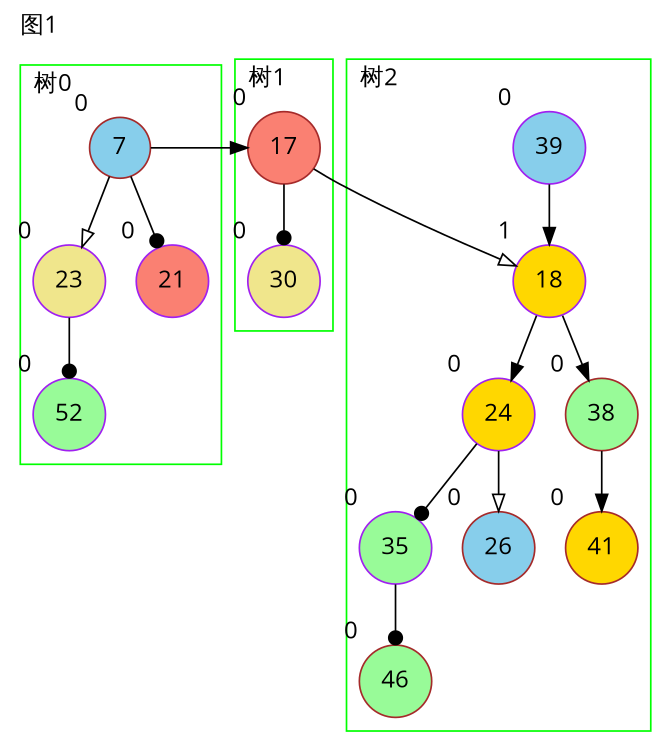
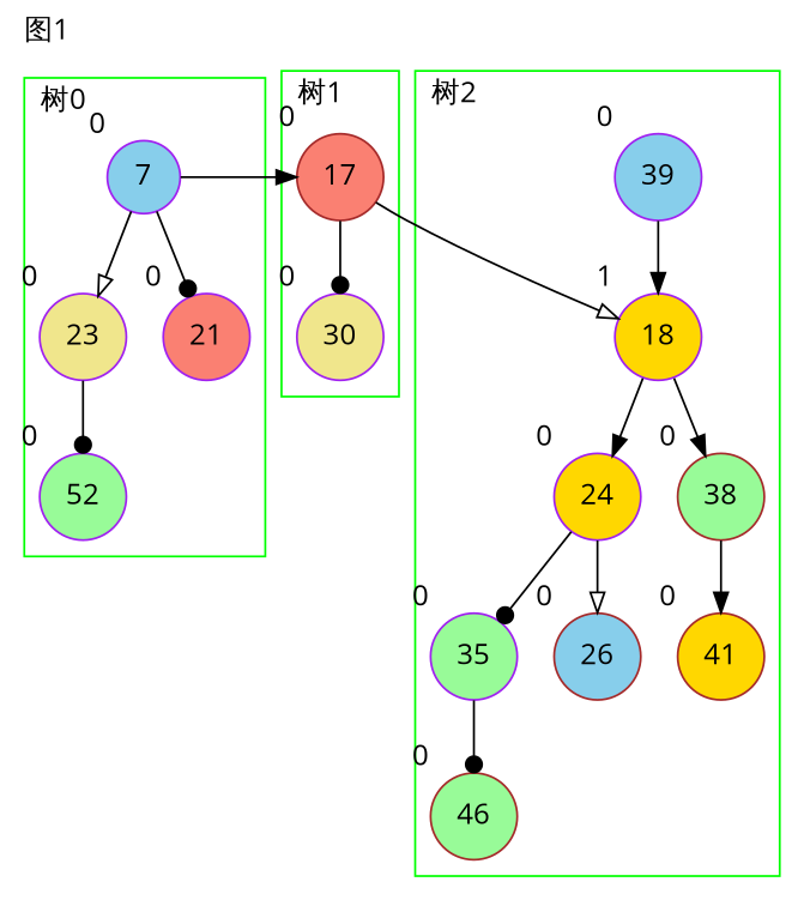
  digraph {
    fontname="Open Sans"
    label="图1"
    labeljust=l
    labelloc=t
    node [color=purple fillcolor=palegreen fontname="Open Sans" shape=circle style=filled xlabel=0]
    edge [arrowhead=dot fontname="Open Sans"]
-   n1 [color=brown fillcolor=skyblue label=7]
+   n1 [fillcolor=skyblue label=7]
    n2 [fillcolor=khaki label=23]
    n3 [fillcolor=salmon label=21]
    n4 [label=52]
    n5 [color=brown fillcolor=salmon label=17]
    n6 [fillcolor=khaki label=30]
    n7 [fillcolor=gold label=18 xlabel=1]
    n8 [fillcolor=gold label=24]
    n9 [color=brown label=38]
    n10 [fillcolor=skyblue label=39]
    n11 [label=35]
    n12 [color=brown fillcolor=skyblue label=26]
    n13 [color=brown label=46]
    n14 [color=brown fillcolor=gold label=41]
    subgraph cluster_1 {
      label="树0"
      pencolor=green
      n1
      n2
      n3
      n4
    }
    subgraph cluster_2 {
      label="树1"
      pencolor=green
      n5
      n6
    }
    subgraph cluster_3 {
      label="树2"
      pencolor=green
      n7
      n8
      n9
      n10
      n11
      n12
      n13
      n14
    }
    n1 -> n2 [arrowhead=onormal]
    n1 -> n3
    n1 -> n5 [arrowhead=normal constraint=false]
    n2 -> n4
    n5 -> n6
    n5 -> n7 [arrowhead=onormal constraint=false]
    n7 -> n8 [arrowhead=normal]
    n7 -> n9 [arrowhead=normal]
    n8 -> n11
    n8 -> n12 [arrowhead=onormal]
    n9 -> n14 [arrowhead=normal]
    n10 -> n7 [arrowhead=normal]
    n11 -> n13
  }
